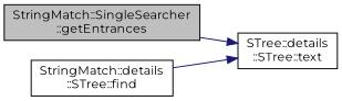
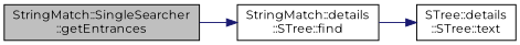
  digraph {
    fontname=Montserrat
    rankdir=LR
    node [color=black fillcolor=white fontname=Montserrat fontsize=12 shape=record style=filled]
    edge [color=midnightblue fontname=Montserrat fontsize=12 labelfontname=Helvetica labelfontsize=12 style=solid]
    n1 [fillcolor=grey75 fontcolor=black height=0.2 label="StringMatch::SingleSearcher\l::getEntrances" width=0.4]
    n2 [height=0.2 label="StringMatch::details\l::STree::find" width=0.4]
    n3 [height=0.2 label="STree::details\l::STree::text" width=0.4]
-   n1 -> n3
+   n1 -> n2
    n2 -> n3
  }
